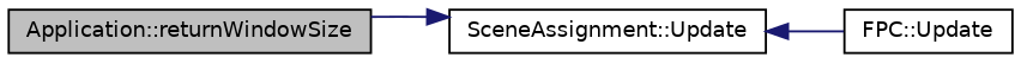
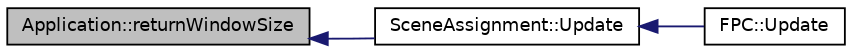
  digraph {
    rankdir=LR
    node [color=black fontname=Helvetica fontsize=10 shape=record]
    edge [color=midnightblue dir=back fontname=Helvetica fontsize=10 labelfontname=Helvetica labelfontsize=10 style=solid]
    n1 [fillcolor=grey75 fontcolor=black height=0.2 label="Application::returnWindowSize" style=filled width=0.4]
    n2 [height=0.2 label="SceneAssignment::Update" width=0.4]
    n3 [height=0.2 label="FPC::Update" width=0.4]
-   n2 -> n1
+   n1 -> n2
    n2 -> n3
  }
